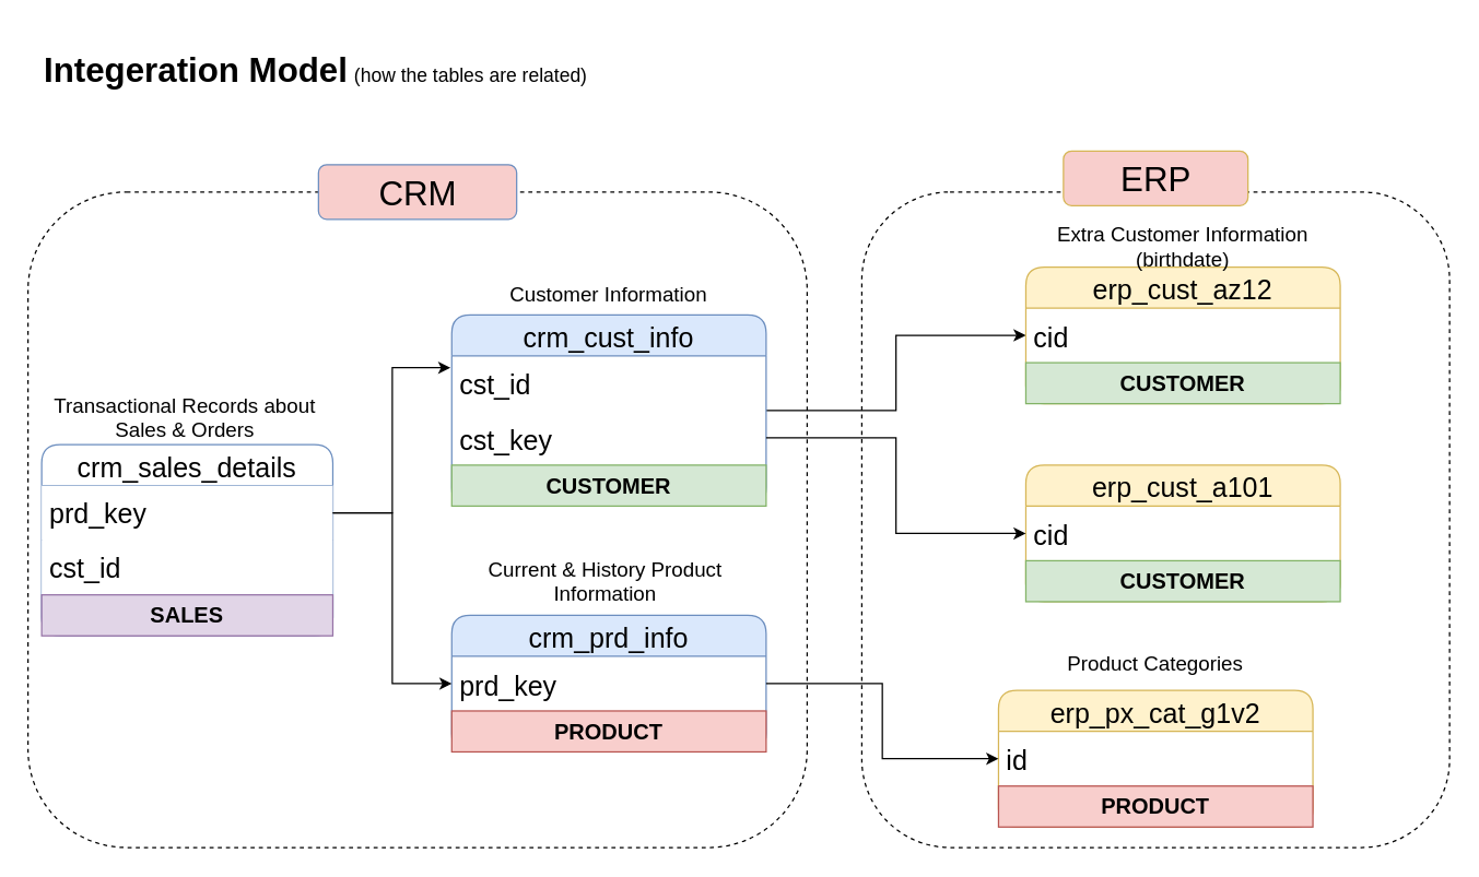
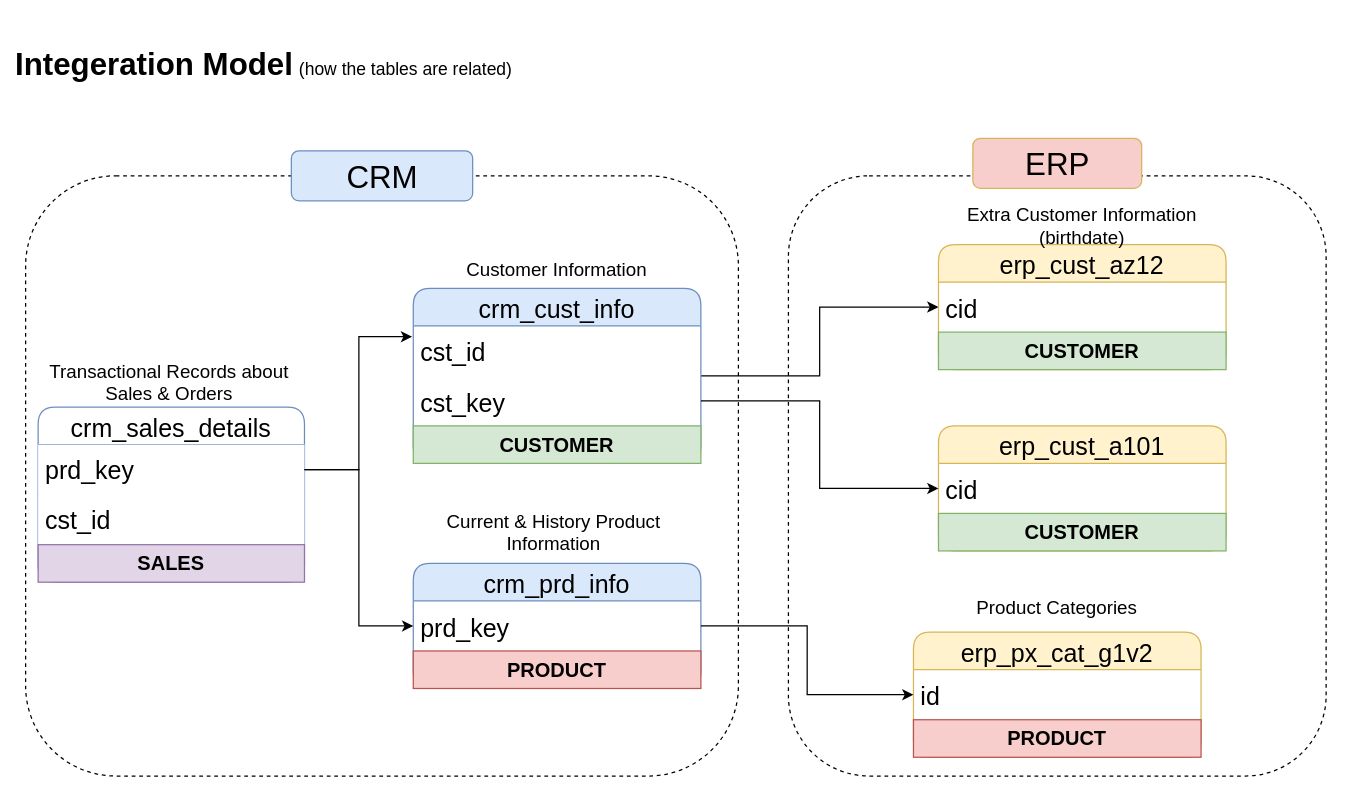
  <mxCell id="0" />
  <mxCell id="1" parent="0" />
  <mxCell id="2" value="" style="rounded=1;whiteSpace=wrap;html=1;fillColor=none;dashed=1;" parent="1" vertex="1"><mxGeometry x="630" y="140" width="430" height="480" as="geometry" /></mxCell>
  <mxCell id="3" value="" style="rounded=1;whiteSpace=wrap;html=1;fillColor=none;dashed=1;" parent="1" vertex="1"><mxGeometry x="20" y="140" width="570" height="480" as="geometry" /></mxCell>
- <mxCell id="4" value="&lt;font style=&quot;&quot;&gt;&lt;span style=&quot;font-weight: bold;&quot;&gt;&lt;font style=&quot;font-size: 25px;&quot;&gt;Integeration Model&lt;/font&gt;&lt;font style=&quot;font-size: 17px;&quot;&gt;&amp;nbsp;&lt;/font&gt;&lt;/span&gt;&lt;font style=&quot;font-size: 14px;&quot;&gt;(how the tables are related&lt;/font&gt;&lt;/font&gt;&lt;span style=&quot;background-color: transparent; color: light-dark(rgb(0, 0, 0), rgb(255, 255, 255));&quot;&gt;&lt;font style=&quot;font-size: 14px;&quot;&gt;)&lt;/font&gt;&lt;/span&gt;" style="text;html=1;align=left;verticalAlign=middle;whiteSpace=wrap;rounded=0;" parent="1" vertex="1"><mxGeometry x="30" y="20" width="410" height="60" as="geometry" /></mxCell>
+ <mxCell id="4" value="&lt;font style=&quot;&quot;&gt;&lt;span style=&quot;font-weight: bold;&quot;&gt;&lt;font style=&quot;font-size: 25px;&quot;&gt;Integeration Model&lt;/font&gt;&lt;font style=&quot;font-size: 17px;&quot;&gt;&amp;nbsp;&lt;/font&gt;&lt;/span&gt;&lt;font style=&quot;font-size: 14px;&quot;&gt;(how the tables are related&lt;/font&gt;&lt;/font&gt;&lt;span style=&quot;background-color: transparent; color: light-dark(rgb(0, 0, 0), rgb(255, 255, 255));&quot;&gt;&lt;font style=&quot;font-size: 14px;&quot;&gt;)&lt;/font&gt;&lt;/span&gt;" style="text;html=1;align=left;verticalAlign=middle;whiteSpace=wrap;rounded=0;" parent="1" vertex="1"><mxGeometry x="10" y="20" width="410" height="60" as="geometry" /></mxCell>
  <mxCell id="5" style="edgeStyle=orthogonalEdgeStyle;rounded=0;orthogonalLoop=1;jettySize=auto;html=1;entryX=0;entryY=0.5;entryDx=0;entryDy=0;" parent="1" source="6" target="23" edge="1"><mxGeometry relative="1" as="geometry" /></mxCell>
  <mxCell id="6" value="&lt;font style=&quot;font-size: 20px;&quot;&gt;crm_cust_info&lt;/font&gt;" style="swimlane;fontStyle=0;childLayout=stackLayout;horizontal=1;startSize=30;horizontalStack=0;resizeParent=1;resizeParentMax=0;resizeLast=0;collapsible=1;marginBottom=0;whiteSpace=wrap;html=1;rounded=1;fillColor=#dae8fc;strokeColor=#6c8ebf;fontSize=26;" parent="1" vertex="1"><mxGeometry x="330" y="230" width="230" height="140" as="geometry" /></mxCell>
  <mxCell id="7" value="&lt;font style=&quot;font-size: 20px;&quot;&gt;cst_id&lt;/font&gt;" style="text;strokeColor=none;fillColor=none;align=left;verticalAlign=middle;spacingLeft=4;spacingRight=4;overflow=hidden;points=[[0,0.5],[1,0.5]];portConstraint=eastwest;rotatable=0;whiteSpace=wrap;html=1;fontSize=26;" parent="6" vertex="1"><mxGeometry y="30" width="230" height="40" as="geometry" /></mxCell>
  <mxCell id="8" value="&lt;font style=&quot;font-size: 20px;&quot;&gt;cst_key&lt;/font&gt;" style="text;strokeColor=none;fillColor=none;align=left;verticalAlign=middle;spacingLeft=4;spacingRight=4;overflow=hidden;points=[[0,0.5],[1,0.5]];portConstraint=eastwest;rotatable=0;whiteSpace=wrap;html=1;fontSize=26;" parent="6" vertex="1"><mxGeometry y="70" width="230" height="40" as="geometry" /></mxCell>
  <mxCell id="9" value="CUSTOMER" style="text;html=1;strokeColor=#82b366;fillColor=#d5e8d4;align=center;verticalAlign=middle;whiteSpace=wrap;overflow=hidden;fontSize=16;fontStyle=1" vertex="1" parent="6"><mxGeometry y="110" width="230" height="30" as="geometry" /></mxCell>
  <mxCell id="10" value="&lt;font style=&quot;font-size: 15px;&quot;&gt;Customer Information&lt;/font&gt;" style="text;html=1;align=center;verticalAlign=middle;whiteSpace=wrap;rounded=0;" parent="1" vertex="1"><mxGeometry x="340" y="200" width="210" height="30" as="geometry" /></mxCell>
  <mxCell id="11" value="&lt;font style=&quot;font-size: 20px;&quot;&gt;crm_prd_info&lt;/font&gt;" style="swimlane;fontStyle=0;childLayout=stackLayout;horizontal=1;startSize=30;horizontalStack=0;resizeParent=1;resizeParentMax=0;resizeLast=0;collapsible=1;marginBottom=0;whiteSpace=wrap;html=1;rounded=1;fillColor=#dae8fc;strokeColor=#6c8ebf;fontSize=26;" parent="1" vertex="1"><mxGeometry x="330" y="450" width="230" height="100" as="geometry" /></mxCell>
  <mxCell id="12" value="&lt;font style=&quot;font-size: 20px;&quot;&gt;prd_key&lt;/font&gt;" style="text;strokeColor=none;fillColor=none;align=left;verticalAlign=middle;spacingLeft=4;spacingRight=4;overflow=hidden;points=[[0,0.5],[1,0.5]];portConstraint=eastwest;rotatable=0;whiteSpace=wrap;html=1;fontSize=26;" parent="11" vertex="1"><mxGeometry y="30" width="230" height="40" as="geometry" /></mxCell>
  <mxCell id="13" value="PRODUCT" style="text;html=1;strokeColor=#b85450;fillColor=#f8cecc;align=center;verticalAlign=middle;whiteSpace=wrap;overflow=hidden;fontSize=16;fontStyle=1" vertex="1" parent="11"><mxGeometry y="70" width="230" height="30" as="geometry" /></mxCell>
  <mxCell id="14" value="&lt;font style=&quot;font-size: 15px;&quot;&gt;Current &amp;amp; History Product Information&lt;/font&gt;" style="text;html=1;align=center;verticalAlign=middle;whiteSpace=wrap;rounded=0;" parent="1" vertex="1"><mxGeometry x="330" y="410" width="225" height="30" as="geometry" /></mxCell>
  <mxCell id="15" value="&lt;font style=&quot;font-size: 20px;&quot;&gt;crm_sales_details&lt;/font&gt;" style="swimlane;fontStyle=0;childLayout=stackLayout;horizontal=1;startSize=30;horizontalStack=0;resizeParent=1;resizeParentMax=0;resizeLast=0;collapsible=1;marginBottom=0;whiteSpace=wrap;html=1;rounded=1;fillColor=default;strokeColor=#6c8ebf;fontSize=26;" parent="1" vertex="1"><mxGeometry x="30" y="325" width="213" height="140" as="geometry" /></mxCell>
  <mxCell id="16" value="&lt;font style=&quot;font-size: 20px;&quot;&gt;prd_key&lt;/font&gt;" style="text;strokeColor=none;fillColor=default;align=left;verticalAlign=middle;spacingLeft=4;spacingRight=4;overflow=hidden;points=[[0,0.5],[1,0.5]];portConstraint=eastwest;rotatable=0;whiteSpace=wrap;html=1;fontSize=21;" parent="15" vertex="1"><mxGeometry y="30" width="213" height="40" as="geometry" /></mxCell>
  <mxCell id="17" value="&lt;font style=&quot;font-size: 20px;&quot;&gt;cst_id&lt;/font&gt;" style="text;strokeColor=none;fillColor=default;align=left;verticalAlign=middle;spacingLeft=4;spacingRight=4;overflow=hidden;points=[[0,0.5],[1,0.5]];portConstraint=eastwest;rotatable=0;whiteSpace=wrap;html=1;fontSize=21;" parent="15" vertex="1"><mxGeometry y="70" width="213" height="40" as="geometry" /></mxCell>
  <mxCell id="18" value="SALES" style="text;html=1;strokeColor=#9673a6;fillColor=#e1d5e7;align=center;verticalAlign=middle;whiteSpace=wrap;overflow=hidden;fontSize=16;fontStyle=1" vertex="1" parent="15"><mxGeometry y="110" width="213" height="30" as="geometry" /></mxCell>
  <mxCell id="19" value="&lt;font style=&quot;font-size: 15px;&quot;&gt;Transactional Records about Sales &amp;amp; Orders&lt;/font&gt;" style="text;html=1;align=center;verticalAlign=middle;whiteSpace=wrap;rounded=0;" parent="1" vertex="1"><mxGeometry x="20" y="290" width="230" height="30" as="geometry" /></mxCell>
  <mxCell id="20" style="edgeStyle=orthogonalEdgeStyle;rounded=0;orthogonalLoop=1;jettySize=auto;html=1;entryX=-0.004;entryY=0.217;entryDx=0;entryDy=0;entryPerimeter=0;" parent="1" source="16" target="7" edge="1"><mxGeometry relative="1" as="geometry" /></mxCell>
  <mxCell id="21" style="edgeStyle=orthogonalEdgeStyle;rounded=0;orthogonalLoop=1;jettySize=auto;html=1;entryX=0;entryY=0.5;entryDx=0;entryDy=0;" parent="1" source="16" target="12" edge="1"><mxGeometry relative="1" as="geometry" /></mxCell>
  <mxCell id="22" value="&lt;font style=&quot;font-size: 20px;&quot;&gt;erp_cust_az12&lt;/font&gt;" style="swimlane;fontStyle=0;childLayout=stackLayout;horizontal=1;startSize=30;horizontalStack=0;resizeParent=1;resizeParentMax=0;resizeLast=0;collapsible=1;marginBottom=0;whiteSpace=wrap;html=1;rounded=1;fillColor=#fff2cc;strokeColor=#d6b656;fontSize=26;" parent="1" vertex="1"><mxGeometry x="750" y="195" width="230" height="100" as="geometry" /></mxCell>
  <mxCell id="23" value="&lt;span style=&quot;font-size: 20px;&quot;&gt;cid&lt;/span&gt;" style="text;strokeColor=none;fillColor=none;align=left;verticalAlign=middle;spacingLeft=4;spacingRight=4;overflow=hidden;points=[[0,0.5],[1,0.5]];portConstraint=eastwest;rotatable=0;whiteSpace=wrap;html=1;fontSize=26;" parent="22" vertex="1"><mxGeometry y="30" width="230" height="40" as="geometry" /></mxCell>
  <mxCell id="24" value="CUSTOMER" style="text;html=1;strokeColor=#82b366;fillColor=#d5e8d4;align=center;verticalAlign=middle;whiteSpace=wrap;overflow=hidden;fontSize=16;fontStyle=1" vertex="1" parent="22"><mxGeometry y="70" width="230" height="30" as="geometry" /></mxCell>
  <mxCell id="25" value="&lt;font style=&quot;font-size: 15px;&quot;&gt;Extra Customer Information (birthdate)&lt;/font&gt;" style="text;html=1;align=center;verticalAlign=middle;whiteSpace=wrap;rounded=0;" parent="1" vertex="1"><mxGeometry x="760" y="165" width="210" height="30" as="geometry" /></mxCell>
  <mxCell id="26" value="&lt;span style=&quot;font-size: 20px;&quot;&gt;erp_cust_a101&lt;/span&gt;" style="swimlane;fontStyle=0;childLayout=stackLayout;horizontal=1;startSize=30;horizontalStack=0;resizeParent=1;resizeParentMax=0;resizeLast=0;collapsible=1;marginBottom=0;whiteSpace=wrap;html=1;rounded=1;fillColor=#fff2cc;strokeColor=#d6b656;fontSize=26;" parent="1" vertex="1"><mxGeometry x="750" y="340" width="230" height="100" as="geometry" /></mxCell>
  <mxCell id="27" value="&lt;span style=&quot;font-size: 20px;&quot;&gt;cid&lt;/span&gt;" style="text;strokeColor=none;fillColor=none;align=left;verticalAlign=middle;spacingLeft=4;spacingRight=4;overflow=hidden;points=[[0,0.5],[1,0.5]];portConstraint=eastwest;rotatable=0;whiteSpace=wrap;html=1;fontSize=26;" parent="26" vertex="1"><mxGeometry y="30" width="230" height="40" as="geometry" /></mxCell>
  <mxCell id="28" value="CUSTOMER" style="text;html=1;strokeColor=#82b366;fillColor=#d5e8d4;align=center;verticalAlign=middle;whiteSpace=wrap;overflow=hidden;fontSize=16;fontStyle=1" vertex="1" parent="26"><mxGeometry y="70" width="230" height="30" as="geometry" /></mxCell>
  <mxCell id="29" value="&lt;span style=&quot;font-size: 20px;&quot;&gt;erp_px_cat_g1v2&lt;/span&gt;" style="swimlane;fontStyle=0;childLayout=stackLayout;horizontal=1;startSize=30;horizontalStack=0;resizeParent=1;resizeParentMax=0;resizeLast=0;collapsible=1;marginBottom=0;whiteSpace=wrap;html=1;rounded=1;fillColor=#fff2cc;strokeColor=#d6b656;fontSize=26;" parent="1" vertex="1"><mxGeometry x="730" y="505" width="230" height="100" as="geometry" /></mxCell>
  <mxCell id="30" value="&lt;span style=&quot;font-size: 20px;&quot;&gt;id&lt;/span&gt;" style="text;strokeColor=none;fillColor=none;align=left;verticalAlign=middle;spacingLeft=4;spacingRight=4;overflow=hidden;points=[[0,0.5],[1,0.5]];portConstraint=eastwest;rotatable=0;whiteSpace=wrap;html=1;fontSize=26;" parent="29" vertex="1"><mxGeometry y="30" width="230" height="40" as="geometry" /></mxCell>
  <mxCell id="31" value="PRODUCT" style="text;html=1;strokeColor=#b85450;fillColor=#f8cecc;align=center;verticalAlign=middle;whiteSpace=wrap;overflow=hidden;fontSize=16;fontStyle=1" vertex="1" parent="29"><mxGeometry y="70" width="230" height="30" as="geometry" /></mxCell>
  <mxCell id="32" value="&lt;span style=&quot;font-size: 15px;&quot;&gt;Product Categories&lt;/span&gt;" style="text;html=1;align=center;verticalAlign=middle;whiteSpace=wrap;rounded=0;" parent="1" vertex="1"><mxGeometry x="740" y="470" width="210" height="30" as="geometry" /></mxCell>
  <mxCell id="33" style="edgeStyle=orthogonalEdgeStyle;rounded=0;orthogonalLoop=1;jettySize=auto;html=1;" parent="1" source="12" target="30" edge="1"><mxGeometry relative="1" as="geometry" /></mxCell>
  <mxCell id="34" style="edgeStyle=orthogonalEdgeStyle;rounded=0;orthogonalLoop=1;jettySize=auto;html=1;entryX=0;entryY=0.5;entryDx=0;entryDy=0;" parent="1" source="8" target="27" edge="1"><mxGeometry relative="1" as="geometry" /></mxCell>
- <mxCell id="35" value="&lt;font style=&quot;font-size: 25px;&quot;&gt;CRM&lt;/font&gt;" style="rounded=1;whiteSpace=wrap;html=1;fillColor=#f8cecc;strokeColor=#6c8ebf;" parent="1" vertex="1"><mxGeometry x="232.5" y="120" width="145" height="40" as="geometry" /></mxCell>
+ <mxCell id="35" value="&lt;font style=&quot;font-size: 25px;&quot;&gt;CRM&lt;/font&gt;" style="rounded=1;whiteSpace=wrap;html=1;fillColor=#dae8fc;strokeColor=#6c8ebf;" parent="1" vertex="1"><mxGeometry x="232.5" y="120" width="145" height="40" as="geometry" /></mxCell>
  <mxCell id="36" value="&lt;font style=&quot;font-size: 25px;&quot;&gt;ERP&lt;/font&gt;" style="rounded=1;whiteSpace=wrap;html=1;fillColor=#f8cecc;strokeColor=#d6b656;" parent="1" vertex="1"><mxGeometry x="777.5" y="110" width="135" height="40" as="geometry" /></mxCell>
